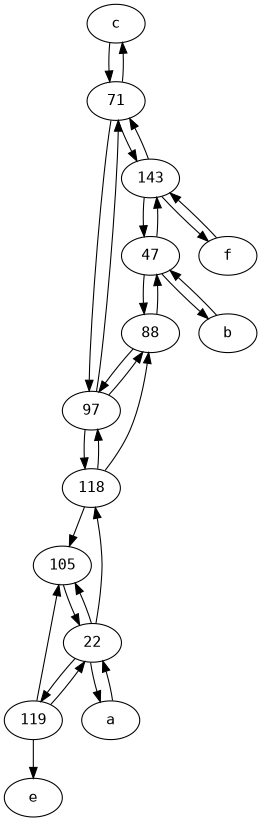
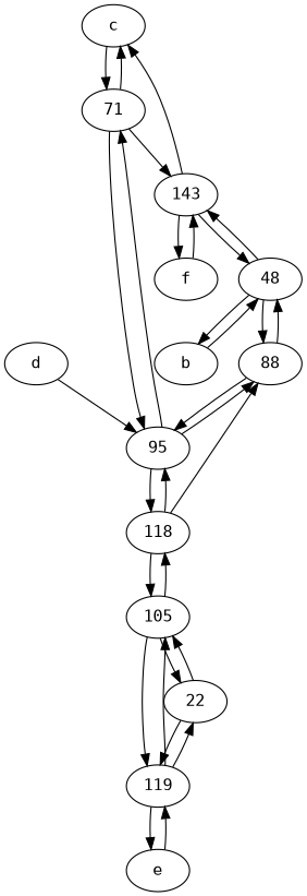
  digraph {
    fontname="DejaVu Sans Mono"
    node [fontname="DejaVu Sans Mono"]
    edge [fontname="DejaVu Sans Mono"]
    c
    71
-   95 [label=97]
+   95
    143
    88
    118
-   47
+   47 [label=48]
    f
    b
    105
    e
    119
    22
-   a
+   d
    c -> 71
    71 -> c
    71 -> 95
    71 -> 143
    95 -> 71
    95 -> 88
    95 -> 118
-   143 -> 71
+   143 -> c
    143 -> 47
    143 -> f
    88 -> 95
    88 -> 47
    118 -> 95
    118 -> 88
    118 -> 105
    47 -> 143
    47 -> 88
    47 -> b
    f -> 143
    b -> 47
-   22 -> 118
+   105 -> 118
+   105 -> 119
    105 -> 22
+   e -> 119
    119 -> 105
    119 -> e
    119 -> 22
    22 -> 105
    22 -> 119
-   22 -> a
-   a -> 22
+   d -> 95
  }
